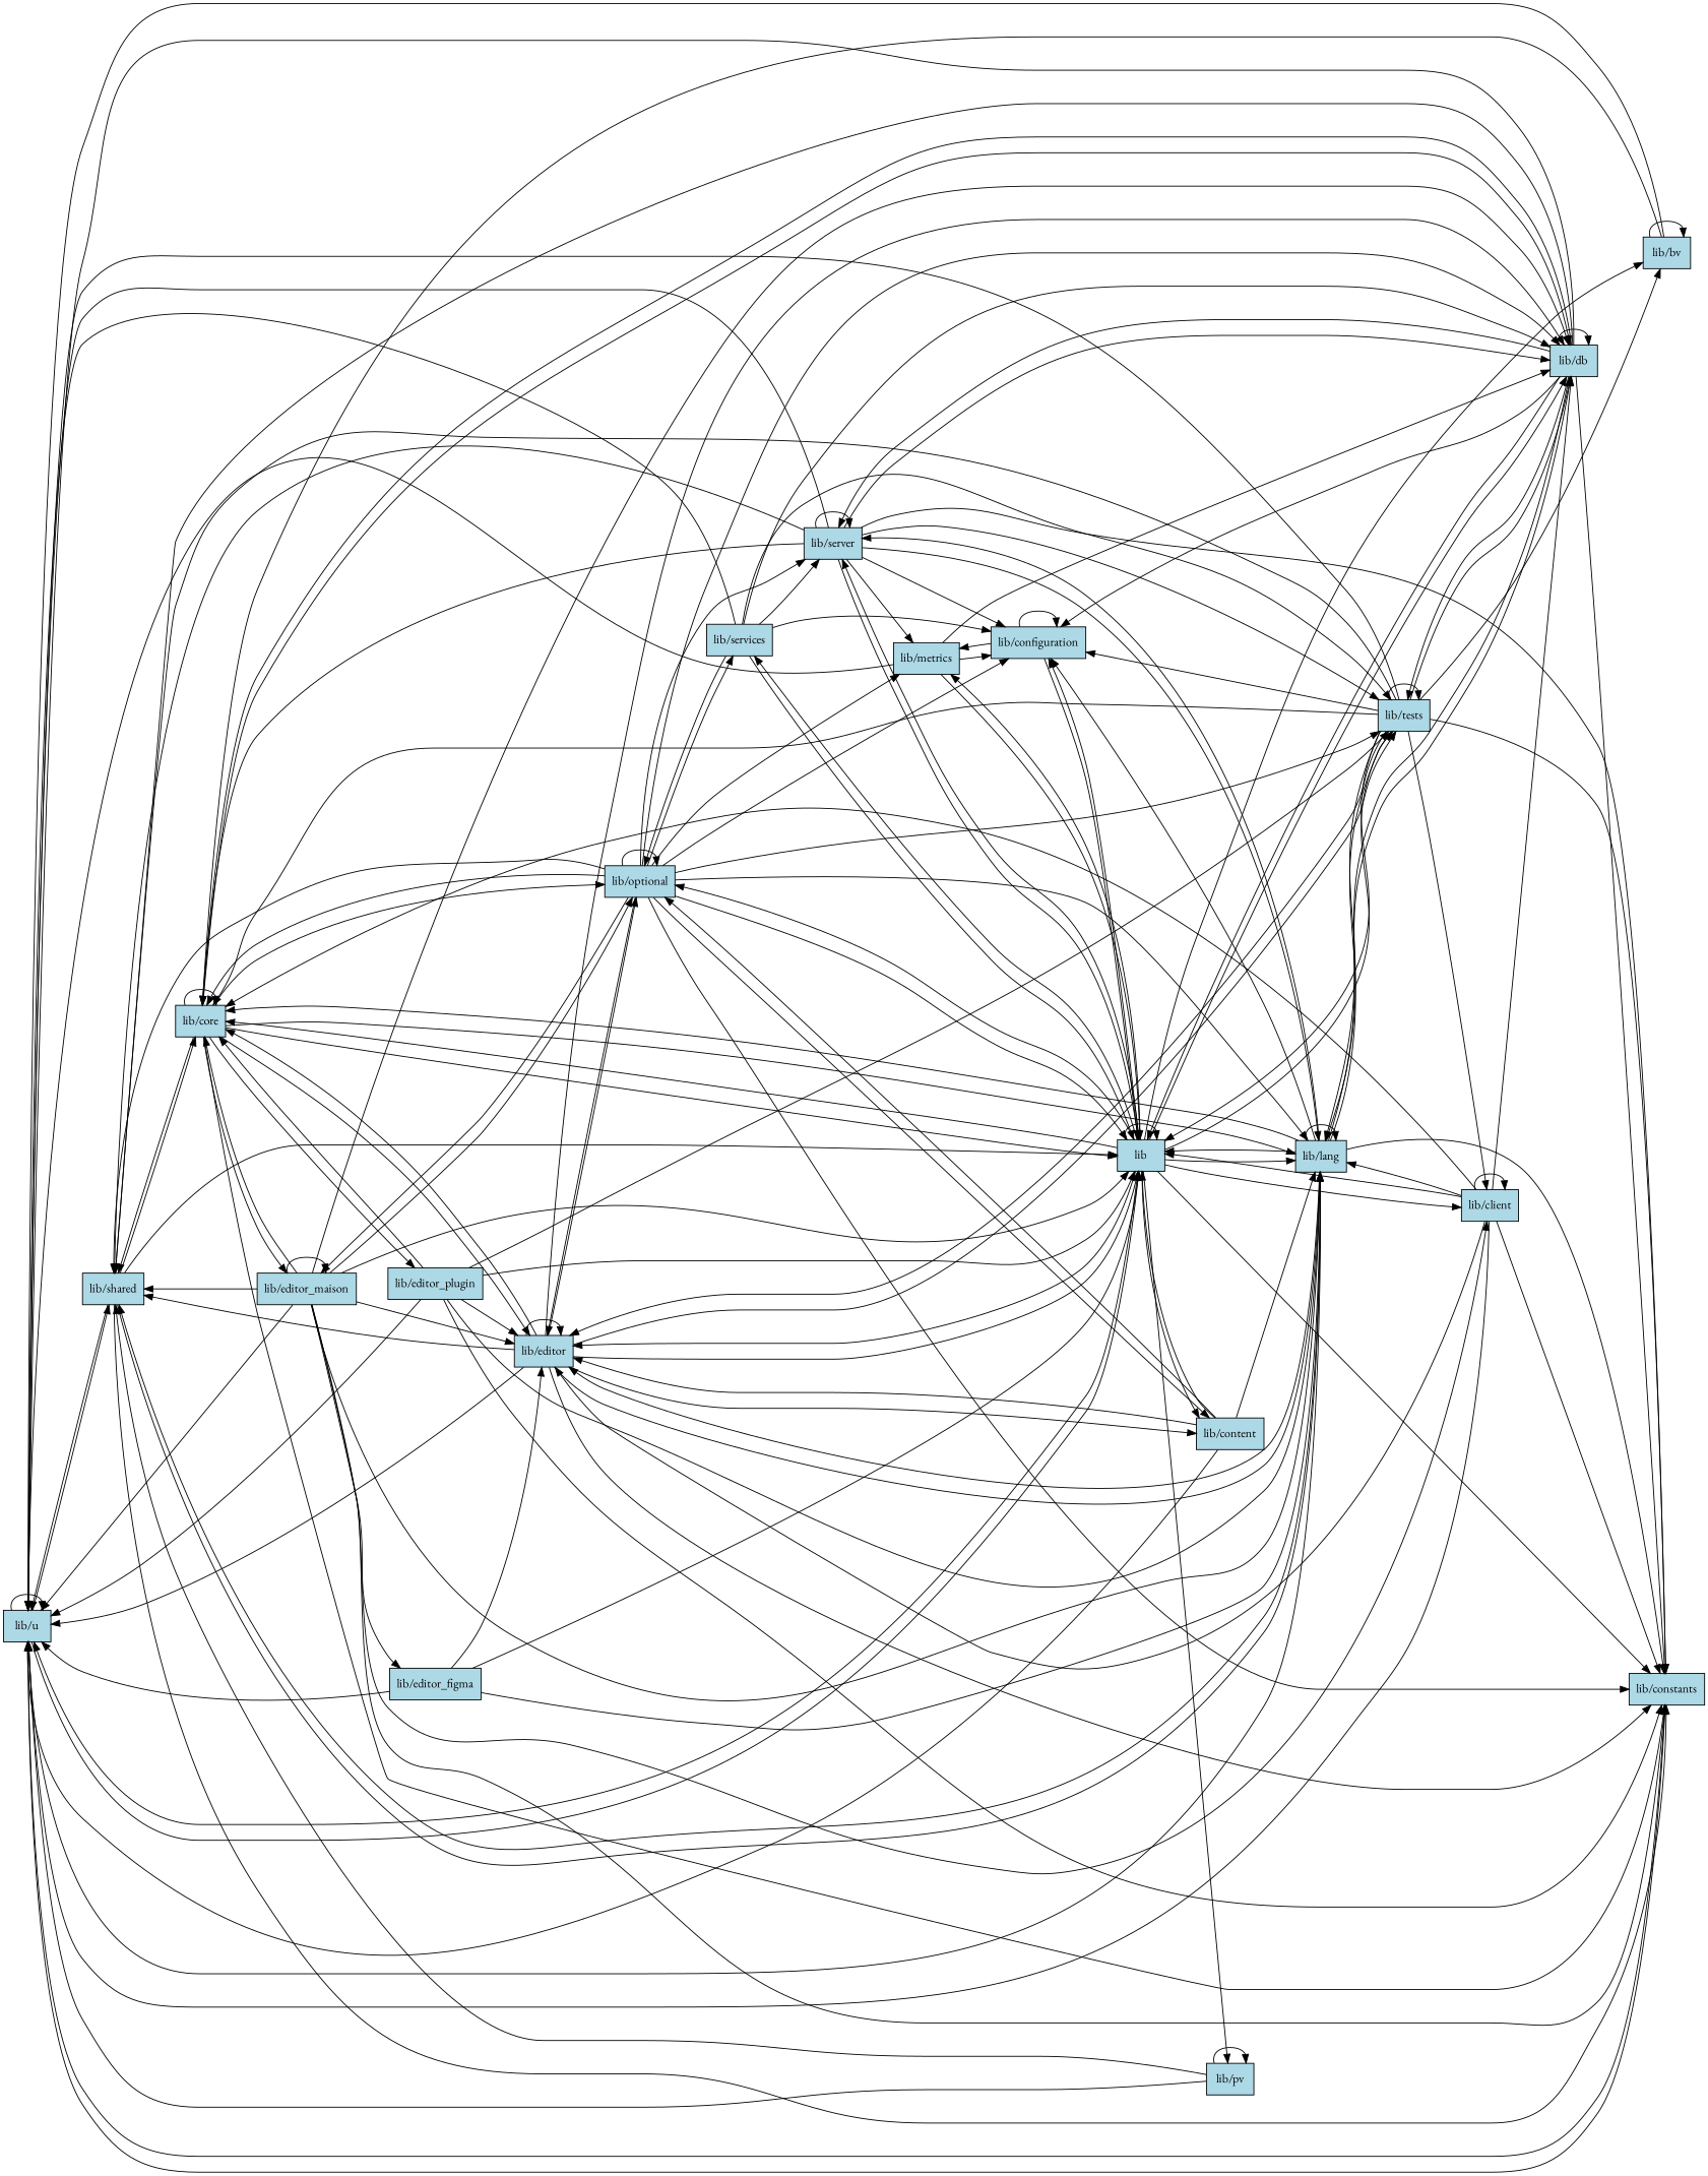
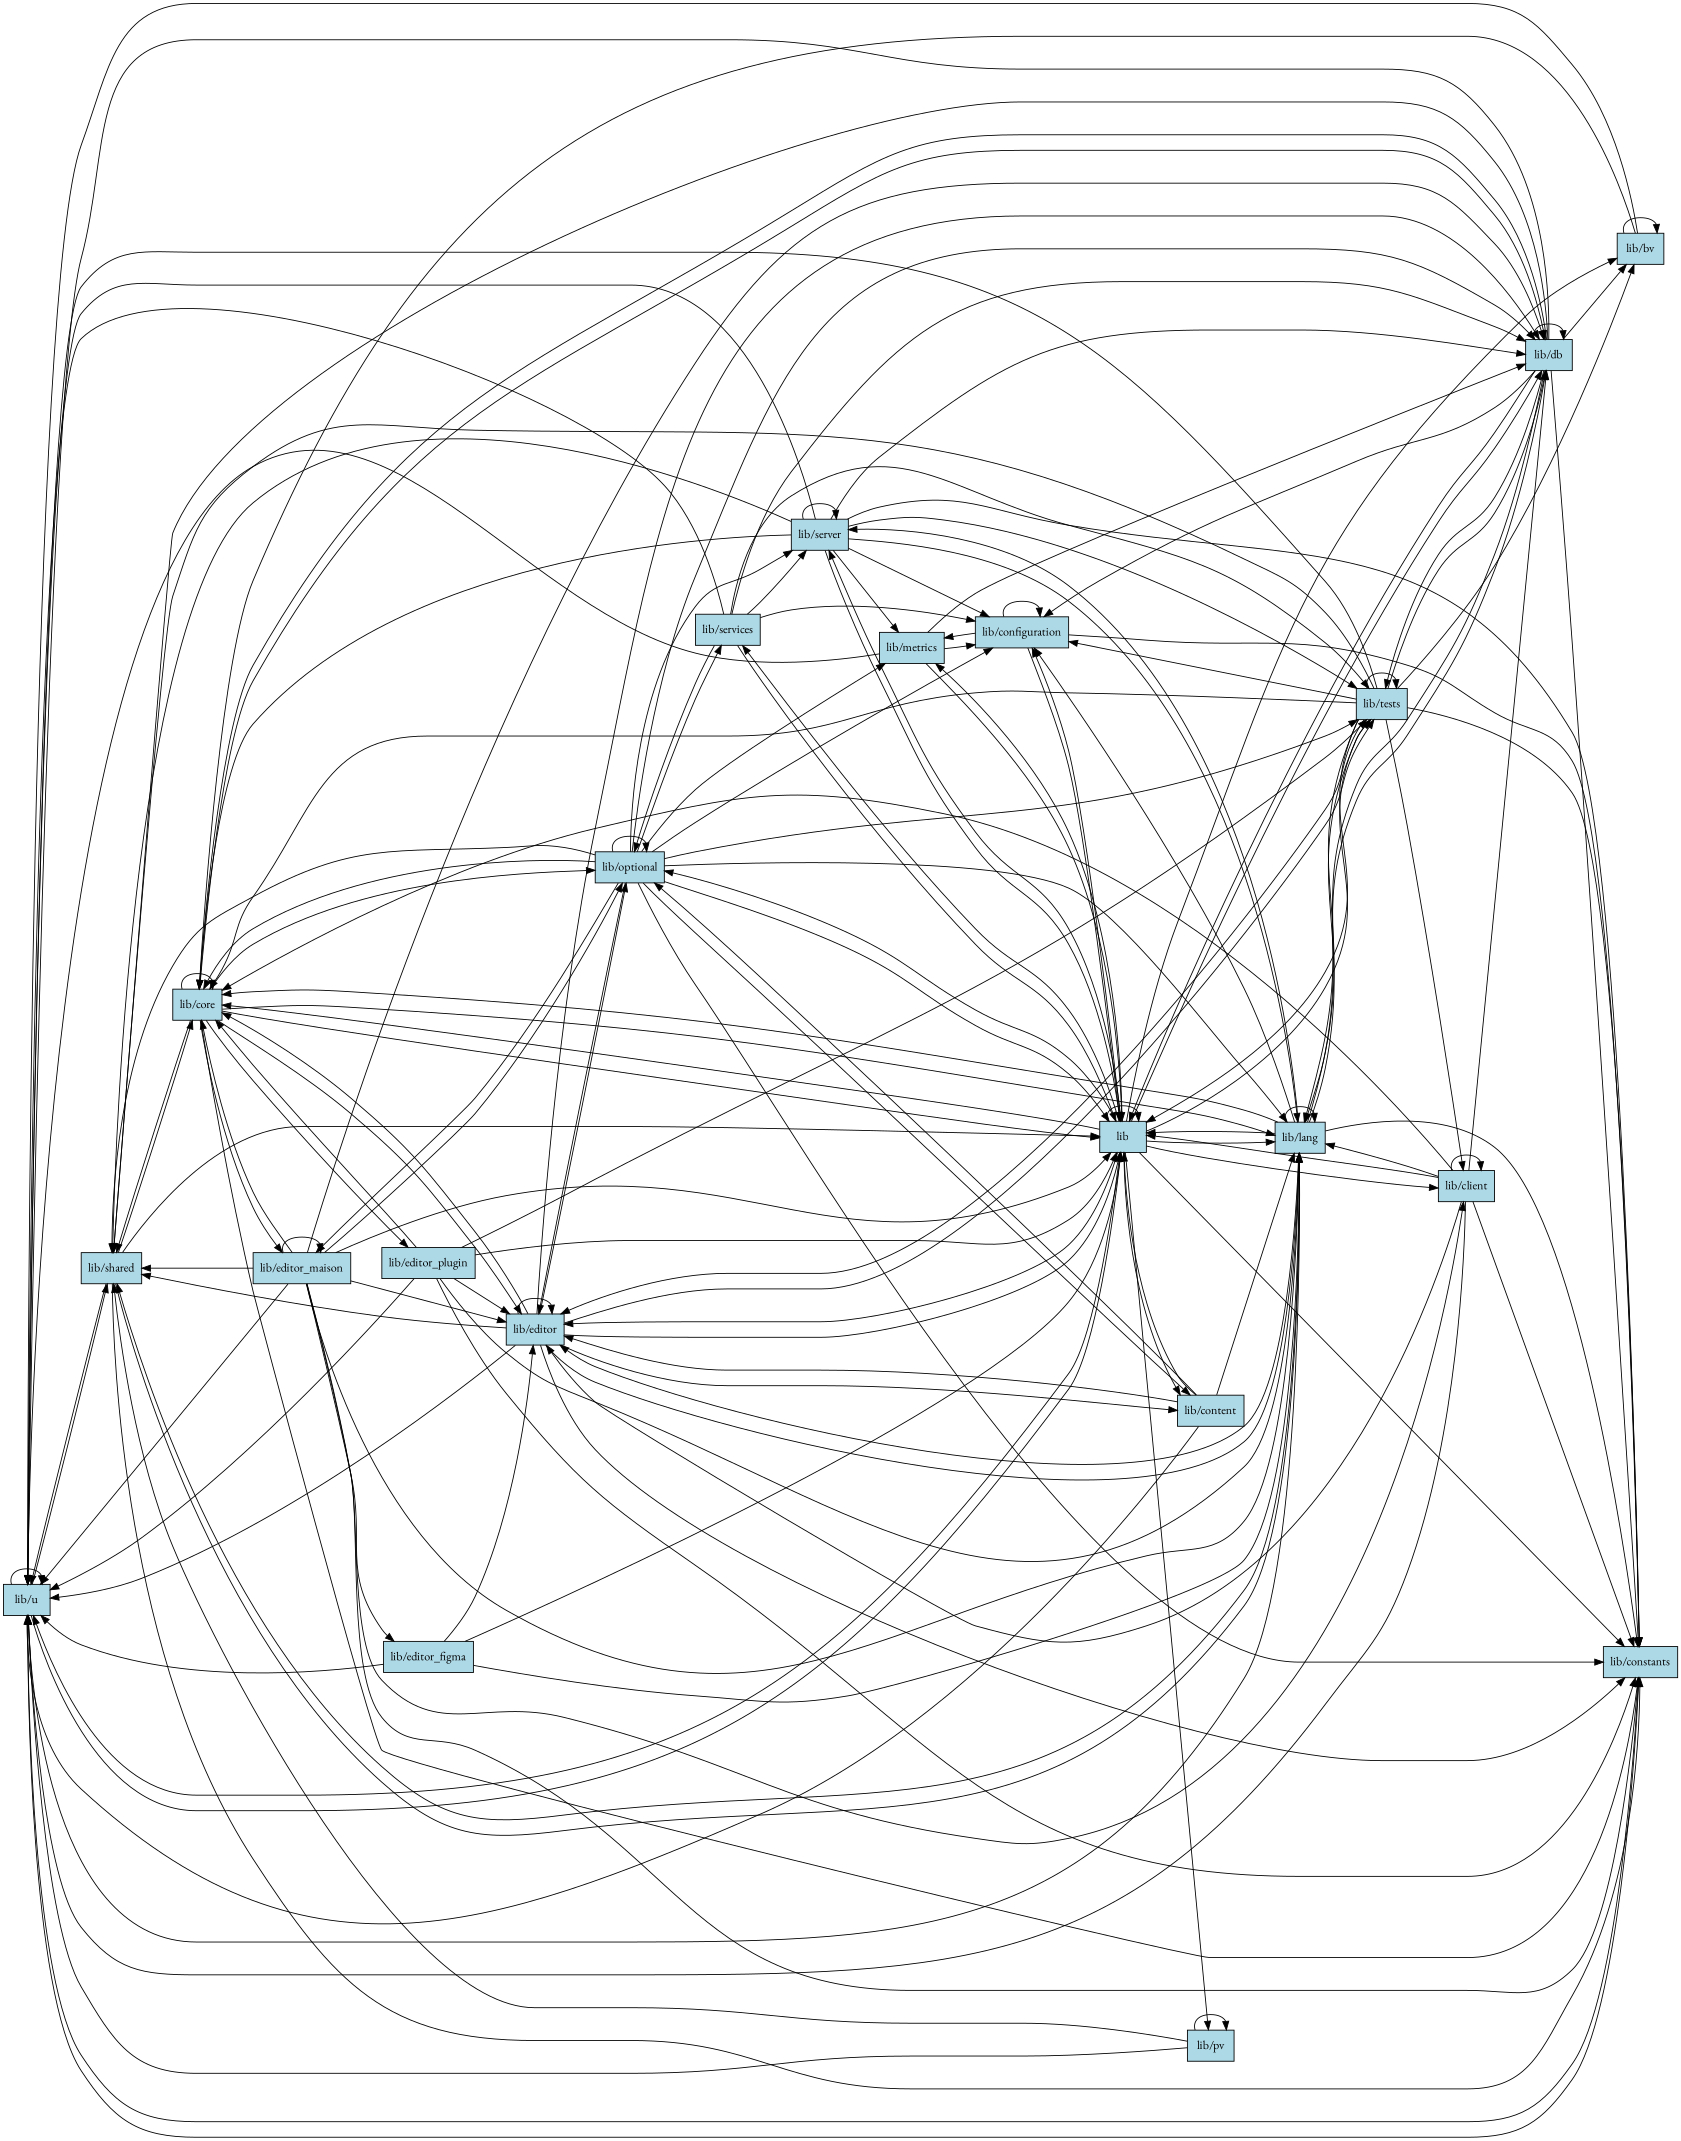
  digraph {
    fontname="EB Garamond"
    rankdir=LR
    node [fillcolor=lightblue fontname="EB Garamond" shape=box style=filled]
    edge [fontname="EB Garamond"]
    "lib/u"
    "lib/constants"
    "lib/shared"
    lib
    "lib/lang"
    "lib/core"
    "lib/client"
    "lib/editor"
    "lib/db"
    "lib/tests"
    "lib/configuration"
    "lib/metrics"
    "lib/server"
    "lib/content"
    "lib/optional"
    "lib/bv"
    "lib/pv"
    "lib/services"
    "lib/editor_plugin"
    "lib/editor_maison"
    "lib/editor_figma"
    "lib/u" -> "lib/u"
    "lib/u" -> "lib/constants"
    "lib/u" -> "lib/shared"
    "lib/u" -> lib
    "lib/constants" -> "lib/u"
    "lib/shared" -> "lib/u"
    "lib/shared" -> "lib/constants"
    "lib/shared" -> lib
    "lib/shared" -> "lib/lang"
    "lib/shared" -> "lib/core"
    lib -> "lib/u"
    lib -> "lib/constants"
    lib -> lib
    lib -> "lib/lang"
    lib -> "lib/core"
    lib -> "lib/client"
    lib -> "lib/editor"
    lib -> "lib/db"
    lib -> "lib/tests"
    lib -> "lib/configuration"
    lib -> "lib/metrics"
    lib -> "lib/server"
    lib -> "lib/content"
    lib -> "lib/optional"
    lib -> "lib/bv"
    lib -> "lib/pv"
    lib -> "lib/services"
    "lib/lang" -> "lib/u"
    "lib/lang" -> "lib/constants"
    "lib/lang" -> "lib/shared"
    "lib/lang" -> lib
    "lib/lang" -> "lib/lang"
    "lib/lang" -> "lib/core"
    "lib/lang" -> "lib/editor"
    "lib/lang" -> "lib/db"
    "lib/lang" -> "lib/tests"
    "lib/lang" -> "lib/configuration"
    "lib/lang" -> "lib/server"
    "lib/core" -> "lib/constants"
    "lib/core" -> "lib/shared"
    "lib/core" -> lib
    "lib/core" -> "lib/lang"
    "lib/core" -> "lib/core"
    "lib/core" -> "lib/editor"
    "lib/core" -> "lib/db"
    "lib/core" -> "lib/optional"
    "lib/core" -> "lib/editor_plugin"
    "lib/core" -> "lib/editor_maison"
    "lib/client" -> "lib/u"
    "lib/client" -> "lib/constants"
    "lib/client" -> lib
    "lib/client" -> "lib/lang"
    "lib/client" -> "lib/core"
    "lib/client" -> "lib/client"
    "lib/client" -> "lib/editor"
    "lib/client" -> "lib/db"
    "lib/editor" -> "lib/u"
    "lib/editor" -> "lib/constants"
    "lib/editor" -> "lib/shared"
    "lib/editor" -> lib
    "lib/editor" -> "lib/lang"
    "lib/editor" -> "lib/core"
    "lib/editor" -> "lib/editor"
    "lib/editor" -> "lib/db"
    "lib/editor" -> "lib/tests"
    "lib/editor" -> "lib/content"
    "lib/editor" -> "lib/optional"
    "lib/db" -> "lib/u"
    "lib/db" -> "lib/constants"
    "lib/db" -> "lib/shared"
    "lib/db" -> lib
    "lib/db" -> "lib/lang"
    "lib/db" -> "lib/core"
    "lib/db" -> "lib/db"
    "lib/db" -> "lib/tests"
    "lib/db" -> "lib/configuration"
-   "lib/db" -> "lib/server"
+   "lib/db" -> "lib/bv"
    "lib/tests" -> "lib/u"
    "lib/tests" -> "lib/constants"
    "lib/tests" -> "lib/shared"
    "lib/tests" -> lib
    "lib/tests" -> "lib/lang"
    "lib/tests" -> "lib/core"
    "lib/tests" -> "lib/client"
    "lib/tests" -> "lib/editor"
    "lib/tests" -> "lib/db"
    "lib/tests" -> "lib/tests"
    "lib/tests" -> "lib/configuration"
    "lib/tests" -> "lib/bv"
+   "lib/configuration" -> "lib/constants"
    "lib/configuration" -> lib
    "lib/configuration" -> "lib/configuration"
    "lib/configuration" -> "lib/metrics"
    "lib/metrics" -> "lib/u"
    "lib/metrics" -> lib
    "lib/metrics" -> "lib/db"
    "lib/metrics" -> "lib/configuration"
    "lib/server" -> "lib/u"
    "lib/server" -> "lib/constants"
    "lib/server" -> "lib/shared"
    "lib/server" -> lib
    "lib/server" -> "lib/lang"
    "lib/server" -> "lib/core"
    "lib/server" -> "lib/db"
    "lib/server" -> "lib/tests"
    "lib/server" -> "lib/configuration"
    "lib/server" -> "lib/metrics"
    "lib/server" -> "lib/server"
    "lib/content" -> "lib/u"
    "lib/content" -> lib
    "lib/content" -> "lib/lang"
    "lib/content" -> "lib/editor"
    "lib/content" -> "lib/optional"
    "lib/optional" -> "lib/constants"
    "lib/optional" -> "lib/shared"
    "lib/optional" -> lib
    "lib/optional" -> "lib/lang"
    "lib/optional" -> "lib/core"
    "lib/optional" -> "lib/editor"
    "lib/optional" -> "lib/db"
    "lib/optional" -> "lib/tests"
    "lib/optional" -> "lib/configuration"
    "lib/optional" -> "lib/metrics"
    "lib/optional" -> "lib/server"
    "lib/optional" -> "lib/content"
    "lib/optional" -> "lib/optional"
    "lib/optional" -> "lib/services"
    "lib/optional" -> "lib/editor_maison"
    "lib/bv" -> "lib/u"
    "lib/bv" -> "lib/core"
    "lib/bv" -> "lib/bv"
    "lib/pv" -> "lib/u"
    "lib/pv" -> "lib/shared"
    "lib/pv" -> "lib/pv"
    "lib/services" -> "lib/u"
    "lib/services" -> lib
    "lib/services" -> "lib/db"
    "lib/services" -> "lib/tests"
    "lib/services" -> "lib/configuration"
    "lib/services" -> "lib/server"
    "lib/services" -> "lib/optional"
    "lib/editor_plugin" -> "lib/u"
    "lib/editor_plugin" -> "lib/constants"
    "lib/editor_plugin" -> lib
    "lib/editor_plugin" -> "lib/lang"
    "lib/editor_plugin" -> "lib/core"
    "lib/editor_plugin" -> "lib/editor"
    "lib/editor_plugin" -> "lib/tests"
    "lib/editor_maison" -> "lib/u"
    "lib/editor_maison" -> "lib/constants"
    "lib/editor_maison" -> "lib/shared"
    "lib/editor_maison" -> lib
    "lib/editor_maison" -> "lib/lang"
    "lib/editor_maison" -> "lib/core"
    "lib/editor_maison" -> "lib/client"
    "lib/editor_maison" -> "lib/editor"
    "lib/editor_maison" -> "lib/db"
    "lib/editor_maison" -> "lib/optional"
    "lib/editor_maison" -> "lib/editor_maison"
    "lib/editor_maison" -> "lib/editor_figma"
    "lib/editor_figma" -> "lib/u"
    "lib/editor_figma" -> lib
    "lib/editor_figma" -> "lib/lang"
    "lib/editor_figma" -> "lib/editor"
  }
